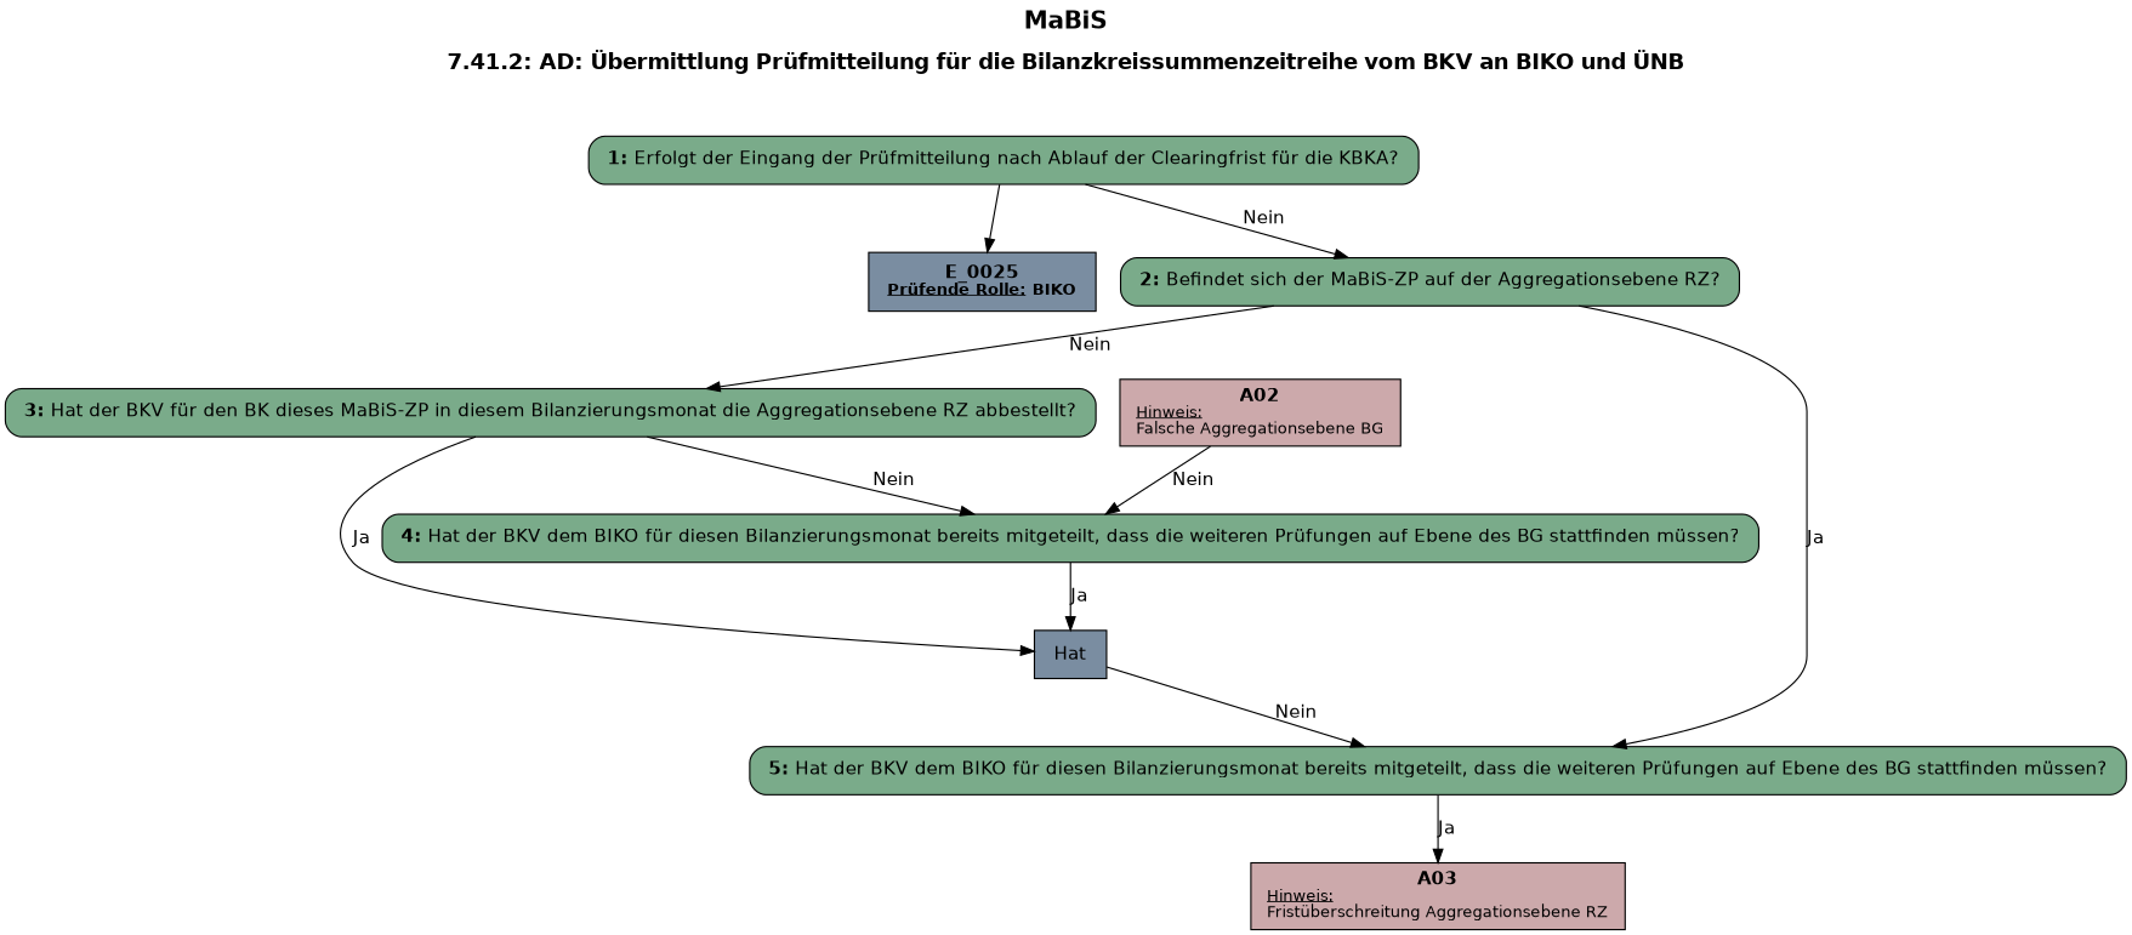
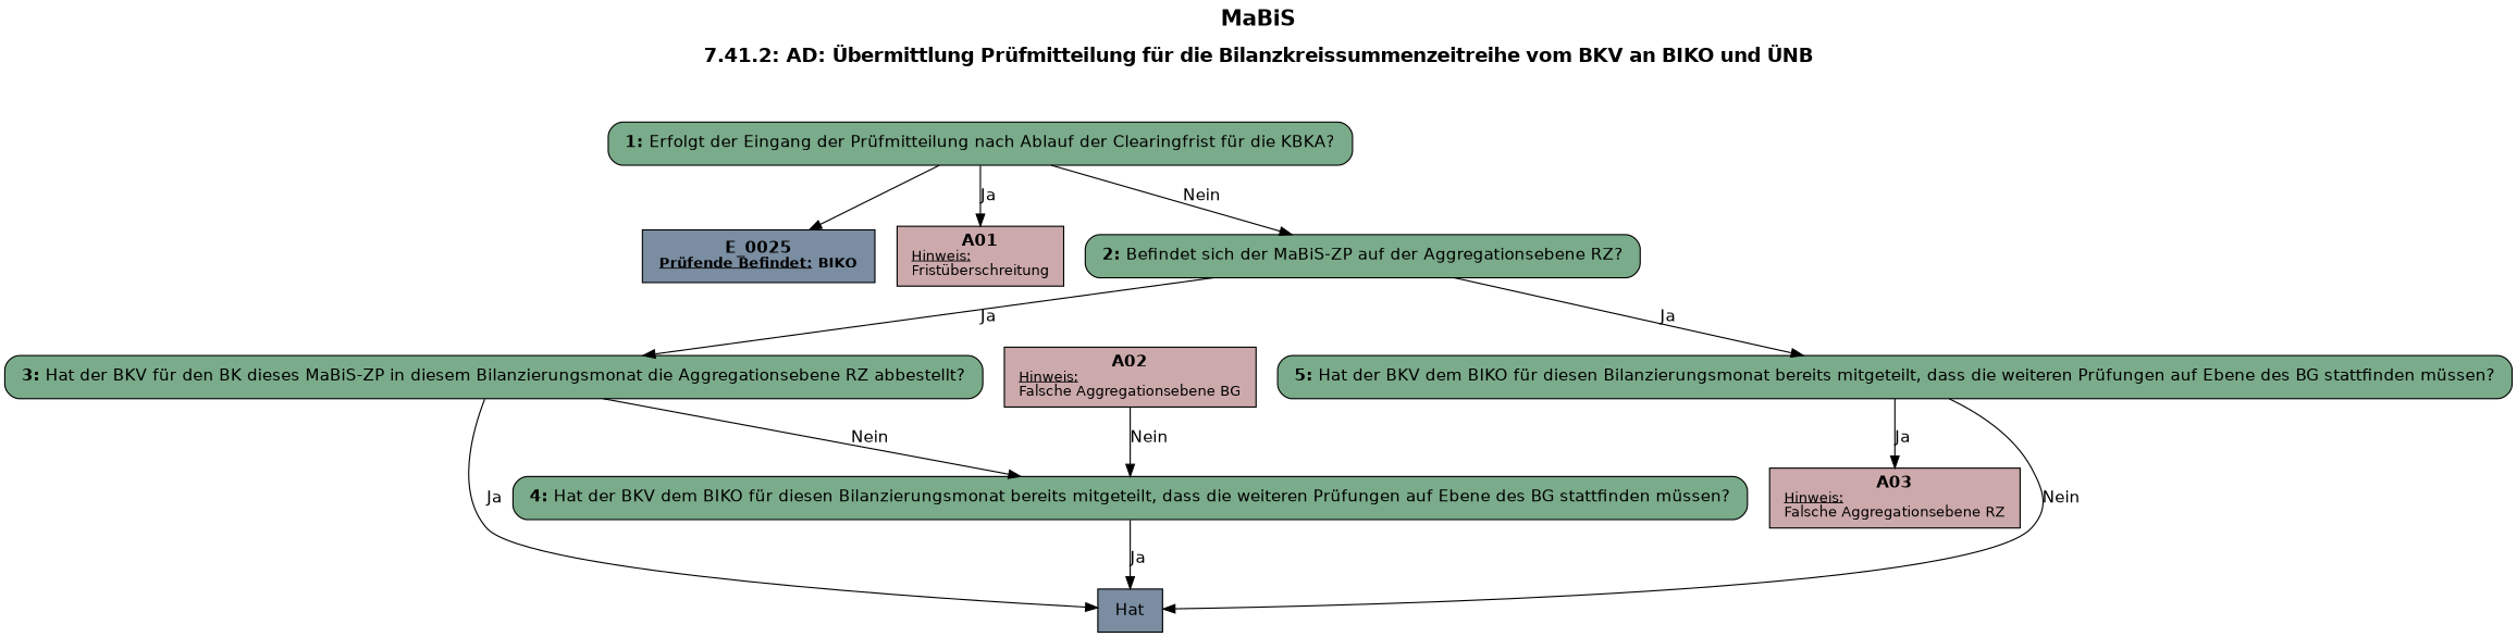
  digraph {
    fontname="DejaVu Sans"
    label=<<B><FONT POINT-SIZE="18">MaBiS</FONT></B><BR/><BR/><B><FONT POINT-SIZE="16">7.41.2: AD: Übermittlung Prüfmitteilung für die Bilanzkreissummenzeitreihe vom BKV an BIKO und ÜNB</FONT></B><BR/><BR/><BR/><BR/>>
    labelloc=t
    node [fillcolor="#7aab8a" fontname="DejaVu Sans" margin="0.2,0.12" shape=box style=filled]
    edge [fontname="DejaVu Sans"]
-   n1 [fillcolor="#7a8da1" label=<<B>E_0025</B><BR align="center"/><FONT point-size="12"><B><U>Prüfende Rolle:</U> BIKO</B></FONT><BR align="center"/>>]
+   n1 [fillcolor="#7a8da1" label=<<B>E_0025</B><BR align="center"/><FONT point-size="12"><B><U>Prüfende Befindet:</U> BIKO</B></FONT><BR align="center"/>>]
    n2 [label=<<B>1: </B>Erfolgt der Eingang der Prüfmitteilung nach Ablauf der Clearingfrist für die KBKA?<BR align="left"/>> style="filled,rounded"]
+   n3 [fillcolor="#cca9ab" label=<<B>A01</B><BR align="center"/><FONT point-size="12"><U>Hinweis:</U><BR align="left"/>Fristüberschreitung<BR align="left"/></FONT>> margin="0.17,0.08"]
    n4 [label=<<B>2: </B>Befindet sich der MaBiS-ZP auf der Aggregationsebene RZ?<BR align="left"/>> style="filled,rounded"]
    n5 [label=<<B>3: </B>Hat der BKV für den BK dieses MaBiS-ZP in diesem Bilanzierungsmonat die Aggregationsebene RZ abbestellt?<BR align="left"/>> style="filled,rounded"]
    n6 [label=<<B>5: </B>Hat der BKV dem BIKO für diesen Bilanzierungsmonat bereits mitgeteilt, dass die weiteren Prüfungen auf Ebene des BG stattfinden müssen?<BR align="left"/>> style="filled,rounded"]
    n7 [fillcolor="#7a8da1" label=Hat]
    n8 [label=<<B>4: </B>Hat der BKV dem BIKO für diesen Bilanzierungsmonat bereits mitgeteilt, dass die weiteren Prüfungen auf Ebene des BG stattfinden müssen?<BR align="left"/>> style="filled,rounded"]
-   n9 [fillcolor="#cca9ab" label=<<B>A03</B><BR align="center"/><FONT point-size="12"><U>Hinweis:</U><BR align="left"/>Fristüberschreitung Aggregationsebene RZ<BR align="left"/></FONT>> margin="0.17,0.08"]
+   n9 [fillcolor="#cca9ab" label=<<B>A03</B><BR align="center"/><FONT point-size="12"><U>Hinweis:</U><BR align="left"/>Falsche Aggregationsebene RZ<BR align="left"/></FONT>> margin="0.17,0.08"]
    n10 [fillcolor="#cca9ab" label=<<B>A02</B><BR align="center"/><FONT point-size="12"><U>Hinweis:</U><BR align="left"/>Falsche Aggregationsebene BG<BR align="left"/></FONT>> margin="0.17,0.08"]
    n2 -> n1
+   n2 -> n3 [label=Ja]
    n2 -> n4 [label=Nein]
-   n4 -> n5 [label=Nein]
+   n4 -> n5 [label=Ja]
    n4 -> n6 [label=Ja]
    n5 -> n7 [label=Ja]
    n5 -> n8 [label=Nein]
-   n7 -> n6 [label=Nein]
+   n6 -> n7 [label=Nein]
    n6 -> n9 [label=Ja]
    n8 -> n7 [label=Ja]
    n10 -> n8 [label=Nein]
  }
